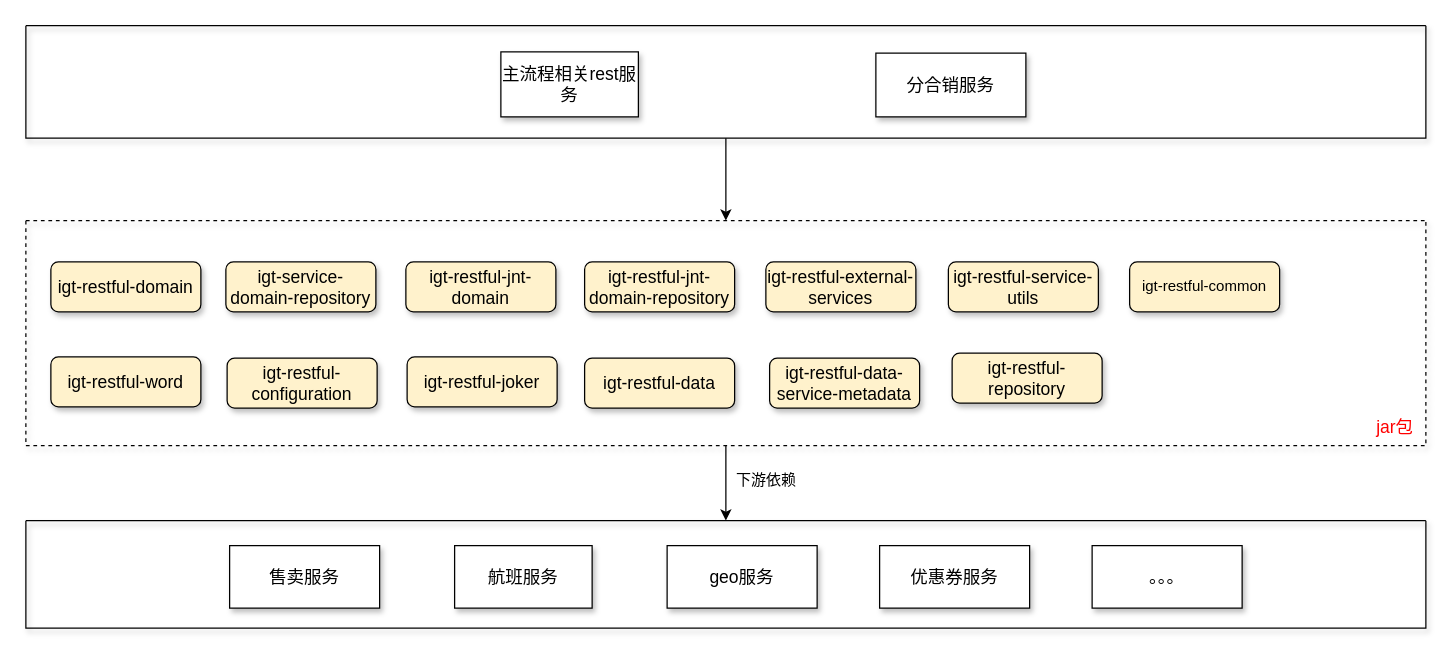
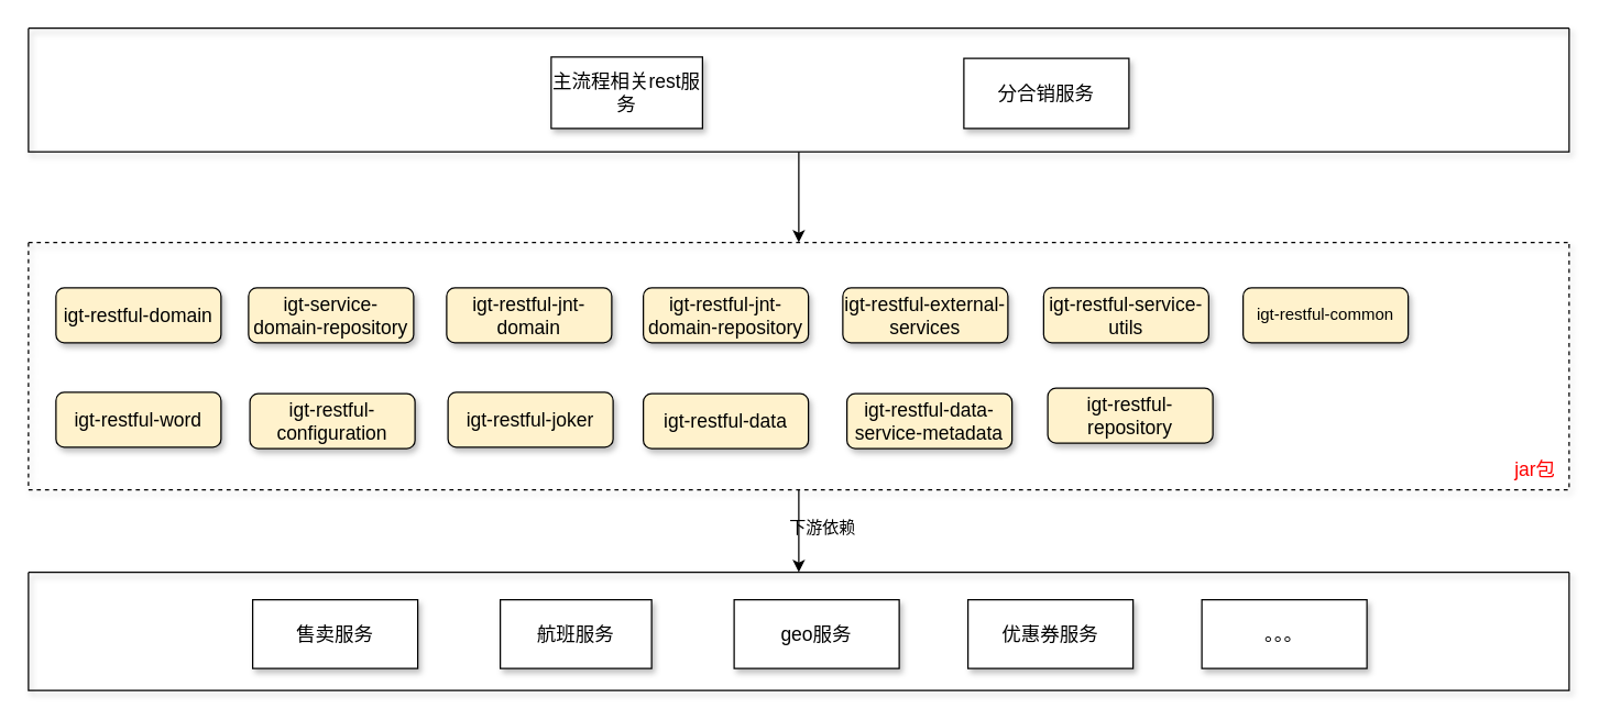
  <mxCell id="0" />
  <mxCell id="1" parent="0" />
  <mxCell id="2" value="igt-restful-common" style="rounded=1;whiteSpace=wrap;html=1;fillColor=#FFF2CC;shadow=1;" parent="1" vertex="1"><mxGeometry x="903" y="209" width="120" height="40" as="geometry" /></mxCell>
  <mxCell id="3" value="&lt;p data-pm-slice=&quot;0 0 []&quot; style=&quot;font-size: 14px;&quot;&gt;igt-restful-domain&lt;/p&gt;" style="rounded=1;whiteSpace=wrap;html=1;fillColor=#FFF2CC;shadow=1;fontSize=14;" parent="1" vertex="1"><mxGeometry x="40" y="209" width="120" height="40" as="geometry" /></mxCell>
  <mxCell id="4" value="&lt;p data-pm-slice=&quot;0 0 []&quot; style=&quot;font-size: 14px;&quot;&gt;igt-service-domain-repository&lt;/p&gt;" style="rounded=1;whiteSpace=wrap;html=1;fillColor=#FFF2CC;shadow=1;fontSize=14;" parent="1" vertex="1"><mxGeometry x="180" y="209" width="120" height="40" as="geometry" /></mxCell>
  <mxCell id="5" value="&lt;p data-pm-slice=&quot;0 0 []&quot; style=&quot;font-size: 14px;&quot;&gt;igt-restful-jnt-domain&lt;/p&gt;" style="rounded=1;whiteSpace=wrap;html=1;fillColor=#FFF2CC;shadow=1;fontSize=14;" parent="1" vertex="1"><mxGeometry x="324" y="209" width="120" height="40" as="geometry" /></mxCell>
  <mxCell id="6" value="&lt;p data-pm-slice=&quot;0 0 []&quot; style=&quot;font-size: 14px;&quot;&gt;igt-restful-jnt-domain-repository&lt;/p&gt;" style="rounded=1;whiteSpace=wrap;html=1;fillColor=#FFF2CC;shadow=1;fontSize=14;" parent="1" vertex="1"><mxGeometry x="467" y="209" width="120" height="40" as="geometry" /></mxCell>
  <mxCell id="7" value="&lt;p data-pm-slice=&quot;0 0 []&quot; style=&quot;font-size: 14px;&quot;&gt;igt-restful-external-services&lt;/p&gt;" style="rounded=1;whiteSpace=wrap;html=1;fillColor=#FFF2CC;shadow=1;fontSize=14;" parent="1" vertex="1"><mxGeometry x="612" y="209" width="120" height="40" as="geometry" /></mxCell>
  <mxCell id="8" value="&lt;p data-pm-slice=&quot;0 0 []&quot; style=&quot;font-size: 14px;&quot;&gt;igt-restful-service-utils&lt;/p&gt;" style="rounded=1;whiteSpace=wrap;html=1;fillColor=#FFF2CC;shadow=1;fontSize=14;" parent="1" vertex="1"><mxGeometry x="758" y="209" width="120" height="40" as="geometry" /></mxCell>
  <mxCell id="9" value="&lt;p data-pm-slice=&quot;0 0 []&quot; style=&quot;font-size: 14px;&quot;&gt;igt-restful-configuration&lt;/p&gt;" style="rounded=1;whiteSpace=wrap;html=1;fillColor=#FFF2CC;shadow=1;fontSize=14;" parent="1" vertex="1"><mxGeometry x="181" y="286" width="120" height="40" as="geometry" /></mxCell>
  <mxCell id="10" value="&lt;p data-pm-slice=&quot;0 0 []&quot; style=&quot;font-size: 14px;&quot;&gt;igt-restful-data-service-metadata&lt;/p&gt;" style="rounded=1;whiteSpace=wrap;html=1;fillColor=#FFF2CC;shadow=1;fontSize=14;" parent="1" vertex="1"><mxGeometry x="615" y="286" width="120" height="40" as="geometry" /></mxCell>
  <mxCell id="11" value="&lt;p data-pm-slice=&quot;0 0 []&quot; style=&quot;font-size: 14px;&quot;&gt;igt-restful-data&lt;/p&gt;" style="rounded=1;whiteSpace=wrap;html=1;fillColor=#FFF2CC;shadow=1;fontSize=14;" parent="1" vertex="1"><mxGeometry x="467" y="286" width="120" height="40" as="geometry" /></mxCell>
  <mxCell id="12" value="&lt;p data-pm-slice=&quot;0 0 []&quot; style=&quot;font-size: 14px;&quot;&gt;igt-restful-joker&lt;/p&gt;" style="rounded=1;whiteSpace=wrap;html=1;fillColor=#FFF2CC;shadow=1;fontSize=14;" parent="1" vertex="1"><mxGeometry x="325" y="285" width="120" height="40" as="geometry" /></mxCell>
  <mxCell id="13" value="&lt;p data-pm-slice=&quot;0 0 []&quot; style=&quot;font-size: 14px;&quot;&gt;igt-restful-repository&lt;/p&gt;" style="rounded=1;whiteSpace=wrap;html=1;fillColor=#FFF2CC;shadow=1;fontSize=14;" parent="1" vertex="1"><mxGeometry x="761" y="282" width="120" height="40" as="geometry" /></mxCell>
  <mxCell id="14" value="&lt;p data-pm-slice=&quot;0 0 []&quot; style=&quot;font-size: 14px;&quot;&gt;igt-restful-word&lt;/p&gt;" style="rounded=1;whiteSpace=wrap;html=1;fillColor=#FFF2CC;shadow=1;fontSize=14;" parent="1" vertex="1"><mxGeometry x="40" y="285" width="120" height="40" as="geometry" /></mxCell>
  <mxCell id="15" style="edgeStyle=orthogonalEdgeStyle;rounded=0;orthogonalLoop=1;jettySize=auto;html=1;exitX=0.5;exitY=1;exitDx=0;exitDy=0;fontSize=14;" parent="1" source="16" target="27" edge="1"><mxGeometry relative="1" as="geometry" /></mxCell>
  <mxCell id="16" value="" style="swimlane;startSize=0;shadow=1;fillColor=#FFFFFF;dashed=1;" parent="1" vertex="1"><mxGeometry x="20" y="176" width="1120" height="180" as="geometry" /></mxCell>
  <mxCell id="17" value="jar包" style="text;html=1;align=center;verticalAlign=middle;resizable=0;points=[];autosize=1;strokeColor=none;fillColor=none;fontSize=14;fontColor=#FF0000;" parent="16" vertex="1"><mxGeometry x="1070" y="150" width="50" height="30" as="geometry" /></mxCell>
  <mxCell id="18" style="edgeStyle=orthogonalEdgeStyle;rounded=0;orthogonalLoop=1;jettySize=auto;html=1;exitX=0.5;exitY=1;exitDx=0;exitDy=0;fontSize=14;entryX=0.5;entryY=0;entryDx=0;entryDy=0;" parent="1" source="19" target="16" edge="1"><mxGeometry relative="1" as="geometry"><mxPoint x="579.714" y="116" as="targetPoint" /></mxGeometry></mxCell>
  <mxCell id="19" value="" style="swimlane;startSize=0;rounded=0;shadow=1;fillColor=#FFFFFF;" parent="1" vertex="1"><mxGeometry x="20" y="20" width="1120" height="90" as="geometry" /></mxCell>
  <mxCell id="20" value="主流程相关rest服务" style="rounded=0;whiteSpace=wrap;html=1;shadow=1;fillColor=#FFFFFF;fontSize=14;" parent="19" vertex="1"><mxGeometry x="380" y="21" width="110" height="52" as="geometry" /></mxCell>
  <mxCell id="21" value="分合销服务" style="rounded=0;whiteSpace=wrap;html=1;shadow=1;fillColor=#FFFFFF;fontSize=14;" parent="19" vertex="1"><mxGeometry x="680" y="22" width="120" height="51" as="geometry" /></mxCell>
  <mxCell id="22" value="售卖服务" style="rounded=0;whiteSpace=wrap;html=1;shadow=1;fillColor=#FFFFFF;fontSize=14;" parent="1" vertex="1"><mxGeometry x="183" y="436" width="120" height="50" as="geometry" /></mxCell>
  <mxCell id="23" value="航班服务" style="rounded=0;whiteSpace=wrap;html=1;shadow=1;fillColor=#FFFFFF;fontSize=14;" parent="1" vertex="1"><mxGeometry x="363" y="436" width="110" height="50" as="geometry" /></mxCell>
  <mxCell id="24" value="geo服务" style="rounded=0;whiteSpace=wrap;html=1;shadow=1;fillColor=#FFFFFF;fontSize=14;" parent="1" vertex="1"><mxGeometry x="533" y="436" width="120" height="50" as="geometry" /></mxCell>
  <mxCell id="25" value="优惠券服务" style="rounded=0;whiteSpace=wrap;html=1;shadow=1;fillColor=#FFFFFF;fontSize=14;" parent="1" vertex="1"><mxGeometry x="703" y="436" width="120" height="50" as="geometry" /></mxCell>
  <mxCell id="26" value="。。。" style="rounded=0;whiteSpace=wrap;html=1;shadow=1;fillColor=#FFFFFF;fontSize=14;" parent="1" vertex="1"><mxGeometry x="873" y="436" width="120" height="50" as="geometry" /></mxCell>
  <mxCell id="27" value="" style="swimlane;startSize=0;rounded=0;shadow=1;fontSize=14;fillColor=#FFFFFF;" parent="1" vertex="1"><mxGeometry x="20" y="416" width="1120" height="86" as="geometry" /></mxCell>
- <mxCell id="28" value="下游依赖" style="text;html=1;align=center;verticalAlign=middle;resizable=0;points=[];autosize=1;strokeColor=none;fillColor=none;" vertex="1" parent="1"><mxGeometry x="579" y="371" width="66" height="26" as="geometry" /></mxCell>
+ <mxCell id="28" value="下游依赖" style="text;html=1;align=center;verticalAlign=middle;resizable=0;points=[];autosize=1;strokeColor=none;fillColor=none;" vertex="1" parent="1"><mxGeometry x="564" y="371" width="66" height="26" as="geometry" /></mxCell>
